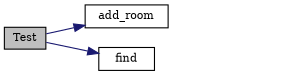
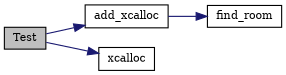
  digraph {
    fontname="DejaVu Serif"
    rankdir=LR
    node [color=black fillcolor=white fontname="DejaVu Serif" fontsize=10 shape=record style=filled]
    edge [color=midnightblue fontname="DejaVu Serif" fontsize=10 labelfontname=Helvetica labelfontsize=10 style=solid]
    n1 [fillcolor=grey75 fontcolor=black height=0.2 label=Test width=0.4]
-   n2 [height=0.2 label=add_room width=0.4]
-   n3 [height=0.2 label=find width=0.4]
+   n2 [height=0.2 label=add_xcalloc width=0.4]
+   n3 [height=0.2 label=xcalloc width=0.4]
+   n4 [height=0.2 label=find_room width=0.4]
    n1 -> n2
    n1 -> n3
+   n2 -> n4
  }
